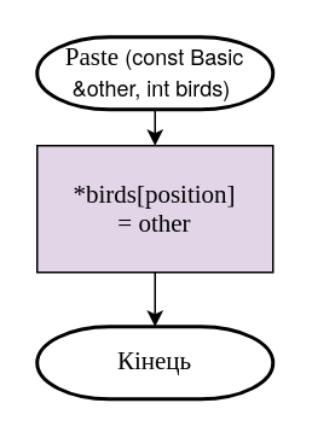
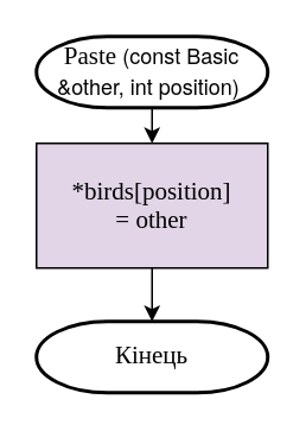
  <mxCell id="0" />
  <mxCell id="1" parent="0" />
  <mxCell id="2" style="edgeStyle=orthogonalEdgeStyle;rounded=0;orthogonalLoop=1;jettySize=auto;html=1;entryX=0.5;entryY=0;entryDx=0;entryDy=0;" edge="1" parent="1" target="4"><mxGeometry relative="1" as="geometry"><mxPoint x="85" y="60" as="sourcePoint" /></mxGeometry></mxCell>
  <mxCell id="3" style="edgeStyle=orthogonalEdgeStyle;rounded=0;orthogonalLoop=1;jettySize=auto;html=1;entryX=0.5;entryY=0;entryDx=0;entryDy=0;" edge="1" parent="1" source="4"><mxGeometry relative="1" as="geometry"><mxPoint x="85" y="180" as="targetPoint" /></mxGeometry></mxCell>
  <mxCell id="4" value="&lt;p style=&quot;margin: 0px ; font-stretch: normal ; line-height: normal&quot;&gt;&lt;font face=&quot;Times New Roman&quot; style=&quot;font-size: 14px&quot;&gt;*birds[position] =&amp;nbsp;&lt;/font&gt;&lt;font face=&quot;Times New Roman&quot;&gt;&lt;span style=&quot;font-size: 14px&quot;&gt;other&lt;/span&gt;&lt;/font&gt;&lt;/p&gt;" style="rounded=0;whiteSpace=wrap;html=1;fillColor=#e1d5e7;" vertex="1" parent="1"><mxGeometry x="20" y="80" width="130" height="70" as="geometry" /></mxCell>
- <mxCell id="5" value="&lt;font style=&quot;font-size: 14px&quot; face=&quot;Times New Roman&quot;&gt;Paste&amp;nbsp;&lt;/font&gt;&lt;span style=&quot;font-family: &amp;#34;helvetica neue&amp;#34;&quot;&gt;(const Basic &amp;amp;other, int birds)&lt;/span&gt;&lt;span style=&quot;font-family: &amp;#34;helvetica neue&amp;#34;&quot;&gt;&amp;nbsp;&lt;/span&gt;" style="strokeWidth=2;html=1;shape=mxgraph.flowchart.terminator;whiteSpace=wrap;" vertex="1" parent="1"><mxGeometry x="20" y="20" width="130" height="40" as="geometry" /></mxCell>
+ <mxCell id="5" value="&lt;font style=&quot;font-size: 14px&quot; face=&quot;Times New Roman&quot;&gt;Paste&amp;nbsp;&lt;/font&gt;&lt;span style=&quot;font-family: &amp;#34;helvetica neue&amp;#34;&quot;&gt;(const Basic &amp;amp;other, int position)&lt;/span&gt;&lt;span style=&quot;font-family: &amp;#34;helvetica neue&amp;#34;&quot;&gt;&amp;nbsp;&lt;/span&gt;" style="strokeWidth=2;html=1;shape=mxgraph.flowchart.terminator;whiteSpace=wrap;" vertex="1" parent="1"><mxGeometry x="20" y="20" width="130" height="40" as="geometry" /></mxCell>
  <mxCell id="6" value="&lt;font face=&quot;Times New Roman&quot;&gt;&lt;span style=&quot;font-size: 14px&quot;&gt;Кінець&lt;/span&gt;&lt;/font&gt;" style="strokeWidth=2;html=1;shape=mxgraph.flowchart.terminator;whiteSpace=wrap;" vertex="1" parent="1"><mxGeometry x="20" y="180" width="130" height="40" as="geometry" /></mxCell>
